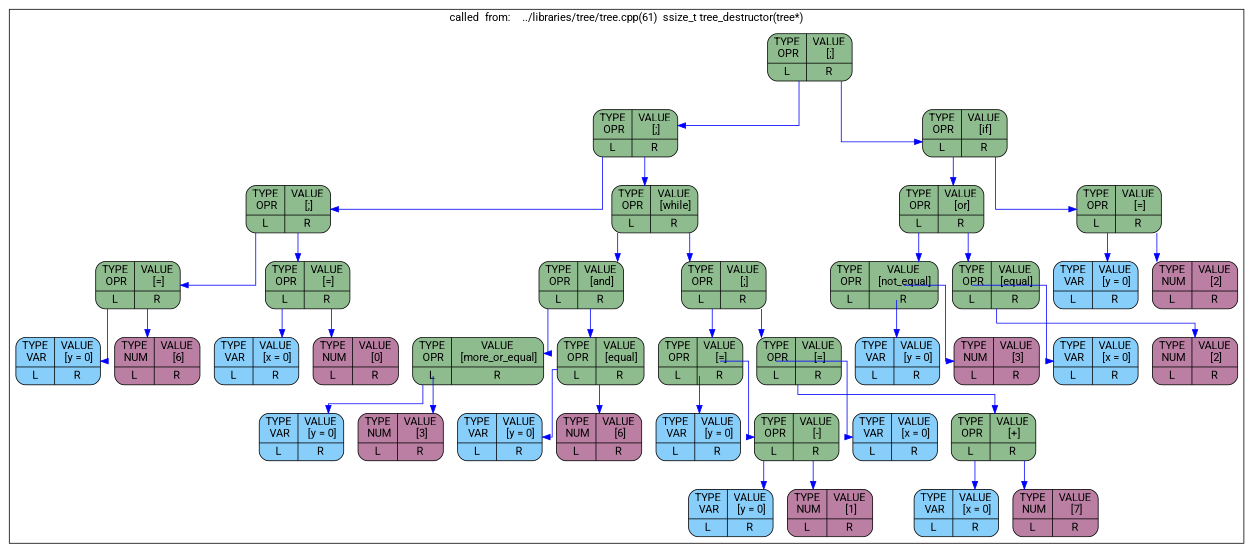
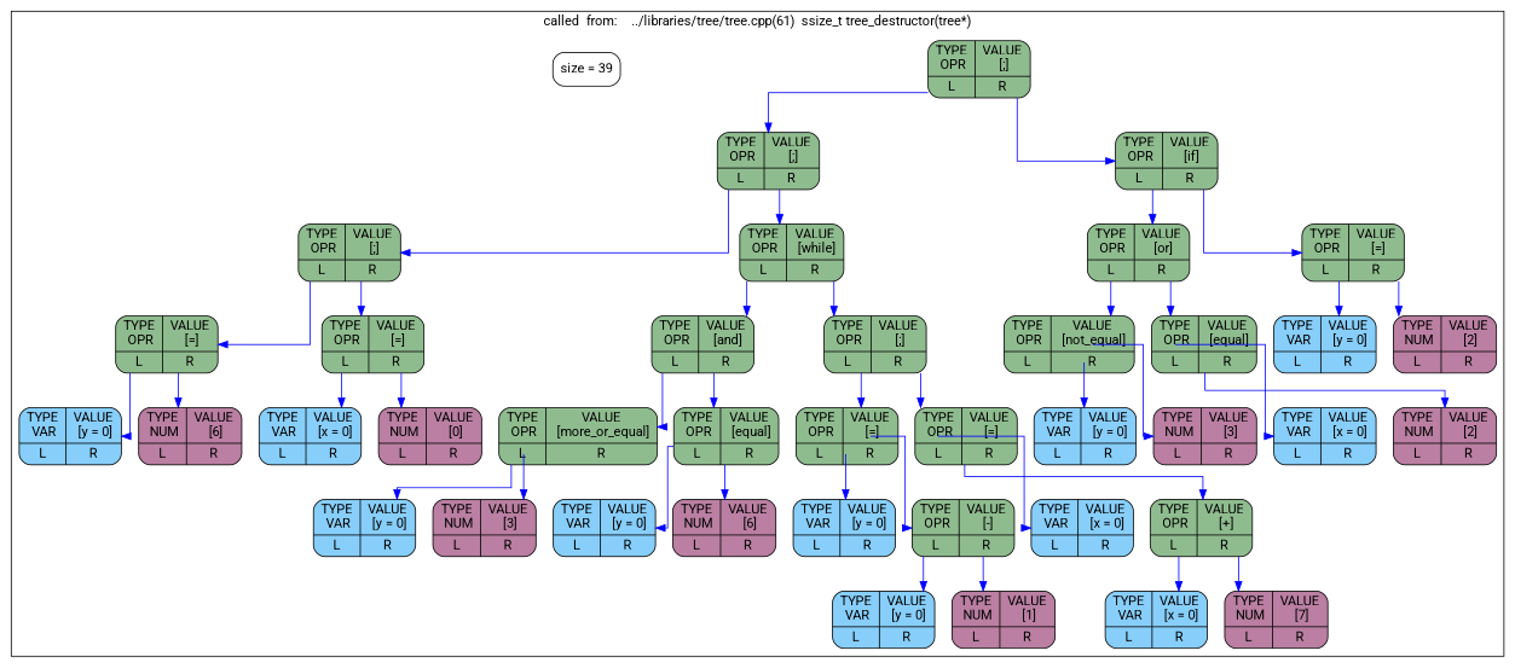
  digraph {
    rankdir=TB
    splines=ortho
    fontname=Roboto
    node [fillcolor="#8fbc8f" shape=Mrecord style=filled fontname=Roboto]
    edge [color=blue tailport=left fontname=Roboto]
    n1 [label="{TYPE\n OPR | <left> L } | {VALUE\n [;] | <right> R} "]
    n2 [label="{TYPE\n OPR | <left> L } | {VALUE\n [;] | <right> R} "]
    n3 [label="{TYPE\n OPR | <left> L } | {VALUE\n [if] | <right> R} "]
    n4 [label="{TYPE\n OPR | <left> L } | {VALUE\n [;] | <right> R} "]
    n5 [label="{TYPE\n OPR | <left> L } | {VALUE\n [while] | <right> R} "]
    n6 [label="{TYPE\n OPR | <left> L } | {VALUE\n [=] | <right> R} "]
    n7 [label="{TYPE\n OPR | <left> L } | {VALUE\n [=] | <right> R} "]
    n8 [fillcolor="#87cefa" label="{TYPE\n VAR | <left> L } | {VALUE\n [y = 0] | <right> R} "]
    n9 [fillcolor="#ba7fa2" label="{TYPE\n NUM | <left> L } | {VALUE\n [6] | <right> R} "]
    n10 [fillcolor="#87cefa" label="{TYPE\n VAR | <left> L } | {VALUE\n [x = 0] | <right> R} "]
    n11 [fillcolor="#ba7fa2" label="{TYPE\n NUM | <left> L } | {VALUE\n [0] | <right> R} "]
    n12 [label="{TYPE\n OPR | <left> L } | {VALUE\n [and] | <right> R} "]
    n13 [label="{TYPE\n OPR | <left> L } | {VALUE\n [;] | <right> R} "]
    n14 [label="{TYPE\n OPR | <left> L } | {VALUE\n [more_or_equal] | <right> R} "]
    n15 [label="{TYPE\n OPR | <left> L } | {VALUE\n [equal] | <right> R} "]
    n16 [fillcolor="#87cefa" label="{TYPE\n VAR | <left> L } | {VALUE\n [y = 0] | <right> R} "]
    n17 [fillcolor="#ba7fa2" label="{TYPE\n NUM | <left> L } | {VALUE\n [3] | <right> R} "]
    n18 [fillcolor="#87cefa" label="{TYPE\n VAR | <left> L } | {VALUE\n [y = 0] | <right> R} "]
    n19 [fillcolor="#ba7fa2" label="{TYPE\n NUM | <left> L } | {VALUE\n [6] | <right> R} "]
    n20 [label="{TYPE\n OPR | <left> L } | {VALUE\n [=] | <right> R} "]
    n21 [label="{TYPE\n OPR | <left> L } | {VALUE\n [=] | <right> R} "]
    n22 [fillcolor="#87cefa" label="{TYPE\n VAR | <left> L } | {VALUE\n [y = 0] | <right> R} "]
    n23 [label="{TYPE\n OPR | <left> L } | {VALUE\n [-] | <right> R} "]
    n24 [fillcolor="#87cefa" label="{TYPE\n VAR | <left> L } | {VALUE\n [y = 0] | <right> R} "]
    n25 [fillcolor="#ba7fa2" label="{TYPE\n NUM | <left> L } | {VALUE\n [1] | <right> R} "]
    n26 [fillcolor="#87cefa" label="{TYPE\n VAR | <left> L } | {VALUE\n [x = 0] | <right> R} "]
    n27 [label="{TYPE\n OPR | <left> L } | {VALUE\n [+] | <right> R} "]
    n28 [fillcolor="#87cefa" label="{TYPE\n VAR | <left> L } | {VALUE\n [x = 0] | <right> R} "]
    n29 [fillcolor="#ba7fa2" label="{TYPE\n NUM | <left> L } | {VALUE\n [7] | <right> R} "]
    n30 [label="{TYPE\n OPR | <left> L } | {VALUE\n [or] | <right> R} "]
    n31 [label="{TYPE\n OPR | <left> L } | {VALUE\n [=] | <right> R} "]
    n32 [label="{TYPE\n OPR | <left> L } | {VALUE\n [not_equal] | <right> R} "]
    n33 [label="{TYPE\n OPR | <left> L } | {VALUE\n [equal] | <right> R} "]
    n34 [fillcolor="#87cefa" label="{TYPE\n VAR | <left> L } | {VALUE\n [y = 0] | <right> R} "]
    n35 [fillcolor="#ba7fa2" label="{TYPE\n NUM | <left> L } | {VALUE\n [3] | <right> R} "]
    n36 [fillcolor="#87cefa" label="{TYPE\n VAR | <left> L } | {VALUE\n [x = 0] | <right> R} "]
    n37 [fillcolor="#ba7fa2" label="{TYPE\n NUM | <left> L } | {VALUE\n [2] | <right> R} "]
    n38 [fillcolor="#87cefa" label="{TYPE\n VAR | <left> L } | {VALUE\n [y = 0] | <right> R} "]
    n39 [fillcolor="#ba7fa2" label="{TYPE\n NUM | <left> L } | {VALUE\n [2] | <right> R} "]
+   n40 [label="size = 39 " fillcolor="" style=""]
    subgraph cluster_1 {
      label="called  from:    ../libraries/tree/tree.cpp(61)  ssize_t tree_destructor(tree*)"
      n1
      n2
      n3
      n4
      n5
      n6
      n7
      n8
      n9
      n10
      n11
      n12
      n13
      n14
      n15
      n16
      n17
      n18
      n19
      n20
      n21
      n22
      n23
      n24
      n25
      n26
      n27
      n28
      n29
      n30
      n31
      n32
      n33
      n34
      n35
      n36
      n37
      n38
      n39
+     n40
    }
    n1 -> n2
    n1 -> n3 [tailport=right]
    n2 -> n4
    n2 -> n5 [tailport=right]
    n3 -> n30
    n3 -> n31 [tailport=right]
    n4 -> n6
    n4 -> n7 [tailport=right]
    n5 -> n12
    n5 -> n13 [tailport=right]
    n6 -> n8
    n6 -> n9 [tailport=right]
    n7 -> n10
    n7 -> n11 [tailport=right]
    n12 -> n14
    n12 -> n15 [tailport=right]
    n13 -> n20
    n13 -> n21 [tailport=right]
    n14 -> n16
    n14 -> n17 [tailport=right]
    n15 -> n18
    n15 -> n19 [tailport=right]
    n20 -> n22
    n20 -> n23 [tailport=right]
    n21 -> n26
    n21 -> n27 [tailport=right]
    n23 -> n24
    n23 -> n25 [tailport=right]
    n27 -> n28
    n27 -> n29 [tailport=right]
    n30 -> n32
    n30 -> n33 [tailport=right]
    n31 -> n38
    n31 -> n39 [tailport=right]
    n32 -> n34
    n32 -> n35 [tailport=right]
    n33 -> n36
    n33 -> n37 [tailport=right]
  }
